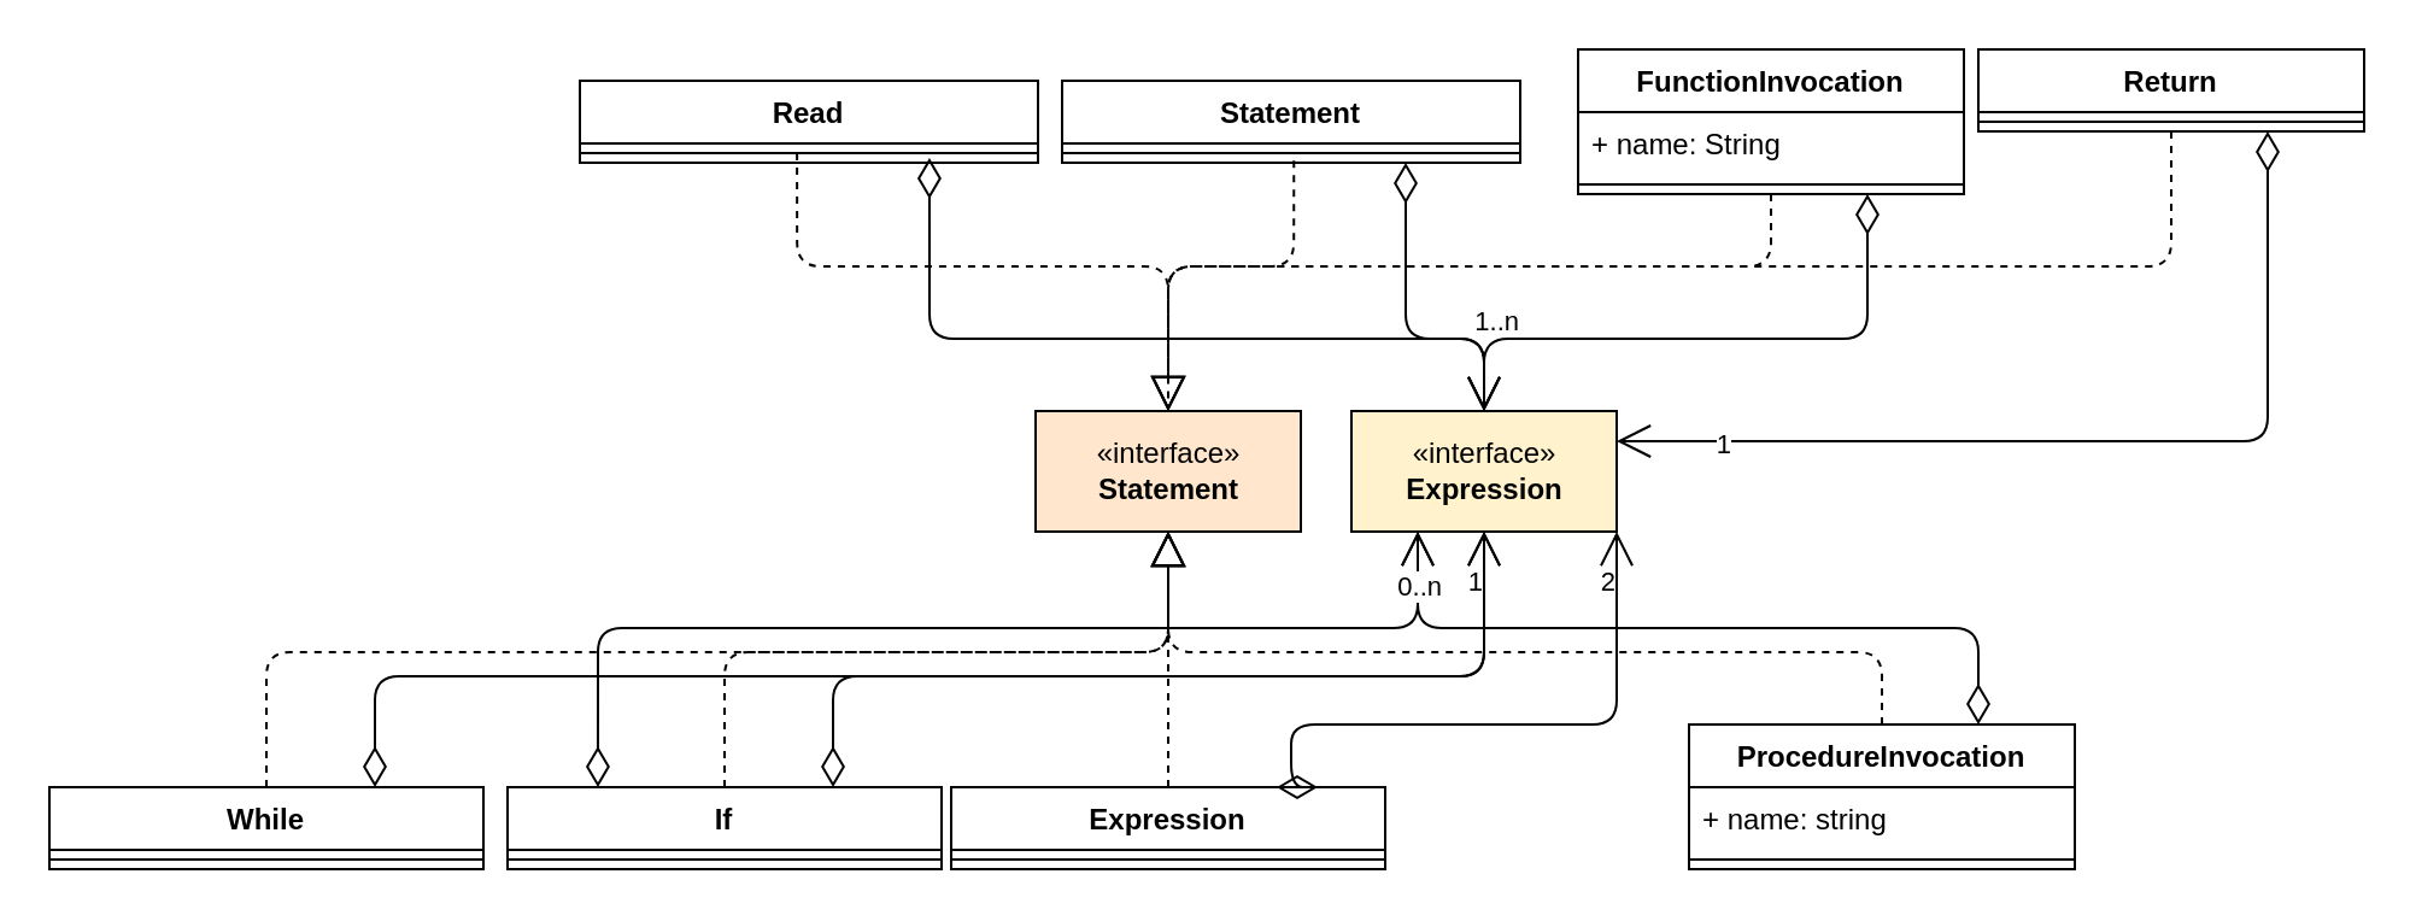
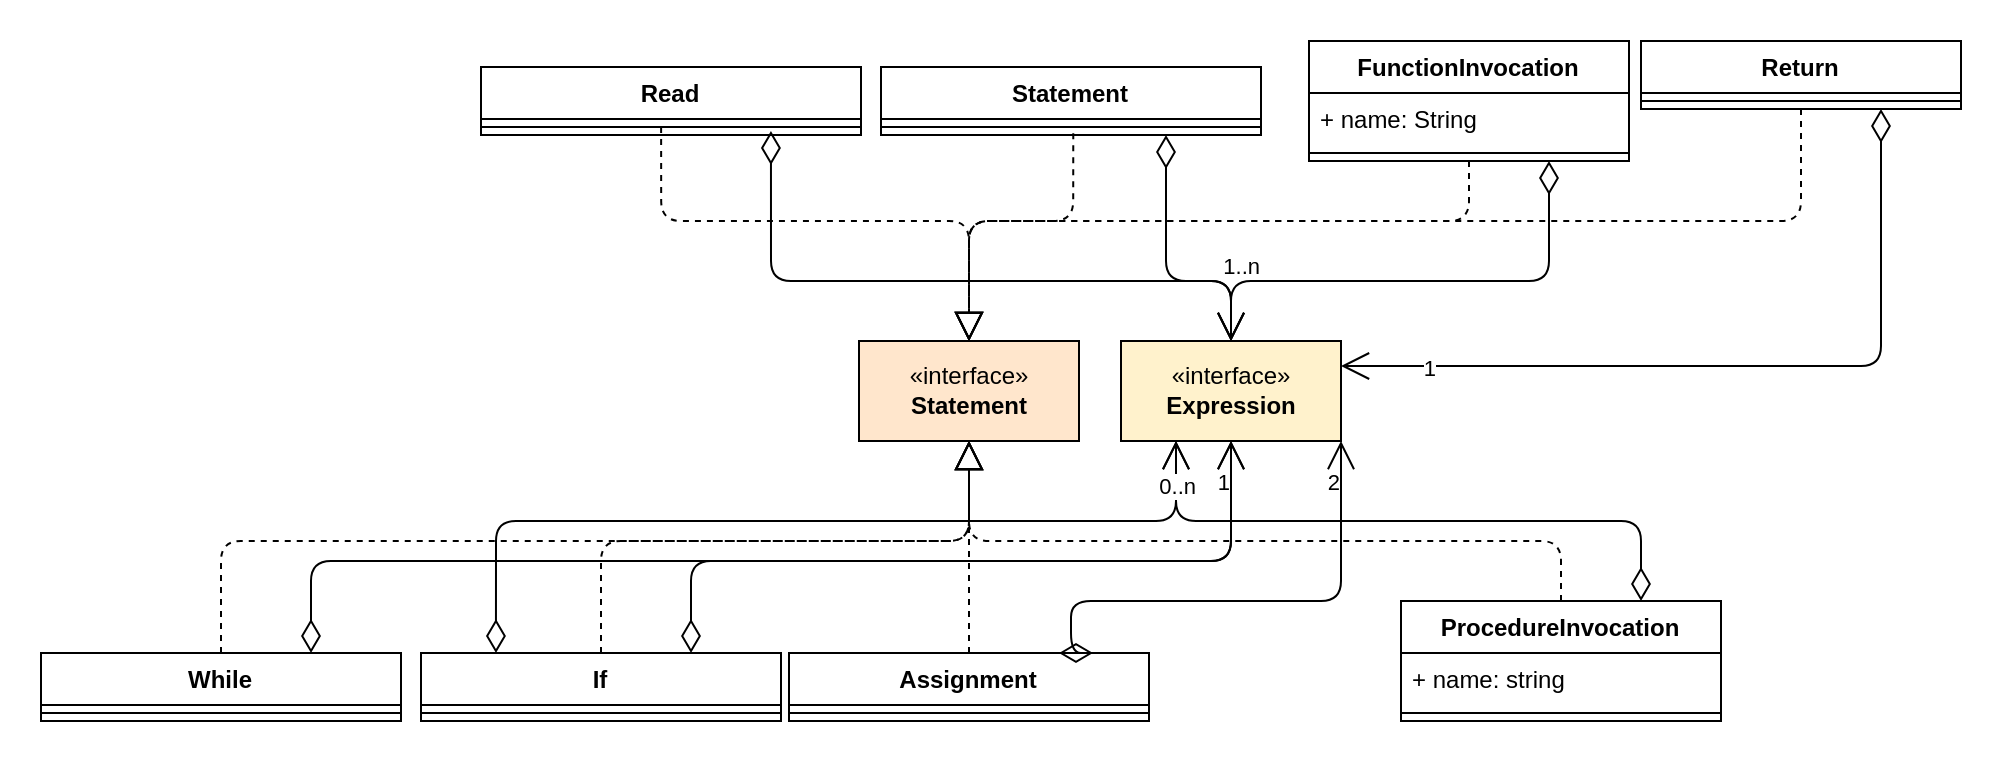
  <mxCell id="0" />
  <mxCell id="1" parent="0" />
- <mxCell id="2" value="Expression&#10;" style="swimlane;fontStyle=1;align=center;verticalAlign=top;childLayout=stackLayout;horizontal=1;startSize=26;horizontalStack=0;resizeParent=1;resizeParentMax=0;resizeLast=0;collapsible=1;marginBottom=0;" parent="1" vertex="1"><mxGeometry x="394" y="326" width="180" height="34" as="geometry" /></mxCell>
+ <mxCell id="2" value="Assignment&#10;" style="swimlane;fontStyle=1;align=center;verticalAlign=top;childLayout=stackLayout;horizontal=1;startSize=26;horizontalStack=0;resizeParent=1;resizeParentMax=0;resizeLast=0;collapsible=1;marginBottom=0;" parent="1" vertex="1"><mxGeometry x="394" y="326" width="180" height="34" as="geometry" /></mxCell>
  <mxCell id="3" value="" style="line;strokeWidth=1;fillColor=none;align=left;verticalAlign=middle;spacingTop=-1;spacingLeft=3;spacingRight=3;rotatable=0;labelPosition=right;points=[];portConstraint=eastwest;" parent="2" vertex="1"><mxGeometry y="26" width="180" height="8" as="geometry" /></mxCell>
  <mxCell id="4" value="«interface»&lt;br&gt;&lt;div&gt;&lt;b&gt;Expression&lt;/b&gt;&lt;/div&gt;" style="html=1;fillColor=#fff2cc;" parent="1" vertex="1"><mxGeometry x="560" y="170" width="110" height="50" as="geometry" /></mxCell>
  <mxCell id="5" value="«interface»&lt;br&gt;&lt;b&gt;Statement&lt;/b&gt;" style="html=1;fillColor=#ffe6cc;" parent="1" vertex="1"><mxGeometry x="429" y="170" width="110" height="50" as="geometry" /></mxCell>
  <mxCell id="6" value="" style="endArrow=block;dashed=1;endFill=0;endSize=12;html=1;rounded=1;entryX=0.5;entryY=1;entryDx=0;entryDy=0;exitX=0.5;exitY=0;exitDx=0;exitDy=0;" parent="1" source="2" target="5" edge="1"><mxGeometry width="160" relative="1" as="geometry"><mxPoint x="400" y="340" as="sourcePoint" /><mxPoint x="560" y="340" as="targetPoint" /></mxGeometry></mxCell>
  <mxCell id="7" value="If&#10;" style="swimlane;fontStyle=1;align=center;verticalAlign=top;childLayout=stackLayout;horizontal=1;startSize=26;horizontalStack=0;resizeParent=1;resizeParentMax=0;resizeLast=0;collapsible=1;marginBottom=0;" parent="1" vertex="1"><mxGeometry x="210" y="326" width="180" height="34" as="geometry" /></mxCell>
  <mxCell id="8" value="" style="line;strokeWidth=1;fillColor=none;align=left;verticalAlign=middle;spacingTop=-1;spacingLeft=3;spacingRight=3;rotatable=0;labelPosition=right;points=[];portConstraint=eastwest;" parent="7" vertex="1"><mxGeometry y="26" width="180" height="8" as="geometry" /></mxCell>
  <mxCell id="9" value="" style="endArrow=block;dashed=1;endFill=0;endSize=12;html=1;rounded=1;entryX=0.5;entryY=1;entryDx=0;entryDy=0;exitX=0.5;exitY=0;exitDx=0;exitDy=0;" parent="1" source="7" target="5" edge="1"><mxGeometry width="160" relative="1" as="geometry"><mxPoint x="494.06" y="310" as="sourcePoint" /><mxPoint x="494" y="230" as="targetPoint" /><Array as="points"><mxPoint x="300" y="270" /><mxPoint x="484" y="270" /></Array></mxGeometry></mxCell>
  <mxCell id="10" value="" style="endArrow=block;dashed=1;endFill=0;endSize=12;html=1;rounded=1;entryX=0.5;entryY=1;entryDx=0;entryDy=0;exitX=0.5;exitY=0;exitDx=0;exitDy=0;" parent="1" target="5" edge="1" source="16"><mxGeometry x="0.047" y="62" width="160" relative="1" as="geometry"><mxPoint x="110" y="300" as="sourcePoint" /><mxPoint x="494" y="230" as="targetPoint" /><Array as="points"><mxPoint x="110" y="270" /><mxPoint x="484" y="270" /></Array><mxPoint y="1" as="offset" /></mxGeometry></mxCell>
  <mxCell id="11" value="" style="endArrow=open;html=1;endSize=12;startArrow=diamondThin;startSize=14;startFill=0;edgeStyle=orthogonalEdgeStyle;rounded=1;exitX=0.75;exitY=0;exitDx=0;exitDy=0;entryX=1;entryY=1;entryDx=0;entryDy=0;" parent="1" source="2" target="4" edge="1"><mxGeometry relative="1" as="geometry"><mxPoint x="580" y="353" as="sourcePoint" /><mxPoint x="620" y="270" as="targetPoint" /><Array as="points"><mxPoint x="535" y="300" /><mxPoint x="670" y="300" /></Array></mxGeometry></mxCell>
  <mxCell id="12" value="2" style="edgeLabel;resizable=0;html=1;align=right;verticalAlign=top;" parent="11" connectable="0" vertex="1"><mxGeometry x="1" relative="1" as="geometry"><mxPoint y="8" as="offset" /></mxGeometry></mxCell>
  <mxCell id="13" value="" style="endArrow=open;html=1;endSize=12;startArrow=diamondThin;startSize=14;startFill=0;edgeStyle=orthogonalEdgeStyle;rounded=1;exitX=0.75;exitY=0;exitDx=0;exitDy=0;entryX=0.5;entryY=1;entryDx=0;entryDy=0;" parent="1" source="7" target="4" edge="1"><mxGeometry relative="1" as="geometry"><mxPoint x="590" y="363" as="sourcePoint" /><mxPoint x="740" y="240" as="targetPoint" /><Array as="points"><mxPoint x="345" y="280" /><mxPoint x="615" y="280" /></Array></mxGeometry></mxCell>
  <mxCell id="14" value="" style="endArrow=open;html=1;endSize=12;startArrow=diamondThin;startSize=14;startFill=0;edgeStyle=orthogonalEdgeStyle;rounded=1;exitX=0.75;exitY=0;exitDx=0;exitDy=0;entryX=0.5;entryY=1;entryDx=0;entryDy=0;" parent="1" target="4" edge="1" source="16"><mxGeometry relative="1" as="geometry"><mxPoint x="155" y="300" as="sourcePoint" /><mxPoint x="658.95" y="242" as="targetPoint" /><Array as="points"><mxPoint x="155" y="280" /><mxPoint x="615" y="280" /></Array></mxGeometry></mxCell>
  <mxCell id="15" value="1" style="edgeLabel;resizable=0;html=1;align=right;verticalAlign=top;" parent="14" connectable="0" vertex="1"><mxGeometry x="1" relative="1" as="geometry"><mxPoint y="8" as="offset" /></mxGeometry></mxCell>
  <mxCell id="16" value="While" style="swimlane;fontStyle=1;align=center;verticalAlign=top;childLayout=stackLayout;horizontal=1;startSize=26;horizontalStack=0;resizeParent=1;resizeParentMax=0;resizeLast=0;collapsible=1;marginBottom=0;" parent="1" vertex="1"><mxGeometry x="20" y="326" width="180" height="34" as="geometry" /></mxCell>
  <mxCell id="17" value="" style="line;strokeWidth=1;fillColor=none;align=left;verticalAlign=middle;spacingTop=-1;spacingLeft=3;spacingRight=3;rotatable=0;labelPosition=right;points=[];portConstraint=eastwest;" parent="16" vertex="1"><mxGeometry y="26" width="180" height="8" as="geometry" /></mxCell>
  <mxCell id="18" value="Statement" style="swimlane;fontStyle=1;align=center;verticalAlign=top;childLayout=stackLayout;horizontal=1;startSize=26;horizontalStack=0;resizeParent=1;resizeParentMax=0;resizeLast=0;collapsible=1;marginBottom=0;" parent="1" vertex="1"><mxGeometry x="440" y="33" width="190" height="34" as="geometry" /></mxCell>
  <mxCell id="19" value="" style="line;strokeWidth=1;fillColor=none;align=left;verticalAlign=middle;spacingTop=-1;spacingLeft=3;spacingRight=3;rotatable=0;labelPosition=right;points=[];portConstraint=eastwest;" parent="18" vertex="1"><mxGeometry y="26" width="190" height="8" as="geometry" /></mxCell>
  <mxCell id="20" value="Read" style="swimlane;fontStyle=1;align=center;verticalAlign=top;childLayout=stackLayout;horizontal=1;startSize=26;horizontalStack=0;resizeParent=1;resizeParentMax=0;resizeLast=0;collapsible=1;marginBottom=0;" parent="1" vertex="1"><mxGeometry y="33" width="190" height="34" as="geometry" x="240" /></mxCell>
  <mxCell id="21" value="" style="line;strokeWidth=1;fillColor=none;align=left;verticalAlign=middle;spacingTop=-1;spacingLeft=3;spacingRight=3;rotatable=0;labelPosition=right;points=[];portConstraint=eastwest;" parent="20" vertex="1"><mxGeometry y="26" width="190" height="8" as="geometry" /></mxCell>
  <mxCell id="22" value="" style="endArrow=open;html=1;endSize=12;startArrow=diamondThin;startSize=14;startFill=0;edgeStyle=orthogonalEdgeStyle;rounded=1;exitX=0.75;exitY=1;exitDx=0;exitDy=0;" parent="1" source="18" edge="1"><mxGeometry relative="1" as="geometry"><mxPoint x="355" y="310" as="sourcePoint" /><mxPoint x="615" y="170" as="targetPoint" /><Array as="points"><mxPoint x="583" y="140" /><mxPoint x="615" y="140" /></Array></mxGeometry></mxCell>
  <mxCell id="23" value="" style="endArrow=open;html=1;endSize=12;startArrow=diamondThin;startSize=14;startFill=0;edgeStyle=orthogonalEdgeStyle;rounded=1;entryX=0.5;entryY=0;entryDx=0;entryDy=0;exitX=0.763;exitY=0.75;exitDx=0;exitDy=0;exitPerimeter=0;" parent="1" target="4" edge="1" source="21"><mxGeometry relative="1" as="geometry"><mxPoint x="103" y="60" as="sourcePoint" /><mxPoint x="597.5" y="180" as="targetPoint" /><Array as="points"><mxPoint x="385" y="140" /><mxPoint x="615" y="140" /></Array></mxGeometry></mxCell>
  <mxCell id="24" value="1..n" style="edgeLabel;resizable=0;html=1;align=right;verticalAlign=top;" parent="23" connectable="0" vertex="1"><mxGeometry x="1" relative="1" as="geometry"><mxPoint x="15" y="-50" as="offset" /></mxGeometry></mxCell>
  <mxCell id="25" value="FunctionInvocation" style="swimlane;fontStyle=1;align=center;verticalAlign=top;childLayout=stackLayout;horizontal=1;startSize=26;horizontalStack=0;resizeParent=1;resizeParentMax=0;resizeLast=0;collapsible=1;marginBottom=0;" parent="1" vertex="1"><mxGeometry x="654" y="20" width="160" height="60" as="geometry" /></mxCell>
  <mxCell id="26" value="+ name: String&#10;" style="text;strokeColor=none;fillColor=none;align=left;verticalAlign=top;spacingLeft=4;spacingRight=4;overflow=hidden;rotatable=0;points=[[0,0.5],[1,0.5]];portConstraint=eastwest;" parent="25" vertex="1"><mxGeometry y="26" width="160" height="26" as="geometry" /></mxCell>
  <mxCell id="27" value="" style="line;strokeWidth=1;fillColor=none;align=left;verticalAlign=middle;spacingTop=-1;spacingLeft=3;spacingRight=3;rotatable=0;labelPosition=right;points=[];portConstraint=eastwest;" parent="25" vertex="1"><mxGeometry y="52" width="160" height="8" as="geometry" /></mxCell>
  <mxCell id="28" value="" style="endArrow=block;dashed=1;endFill=0;endSize=12;html=1;rounded=1;entryX=0.5;entryY=0;entryDx=0;entryDy=0;exitX=0.5;exitY=1;exitDx=0;exitDy=0;" parent="1" source="25" target="5" edge="1"><mxGeometry width="160" relative="1" as="geometry"><mxPoint x="265" y="104" as="sourcePoint" /><mxPoint x="494" y="180" as="targetPoint" /><Array as="points"><mxPoint x="734" y="110" /><mxPoint x="484" y="110" /></Array></mxGeometry></mxCell>
  <mxCell id="29" value="" style="endArrow=open;html=1;endSize=12;startArrow=diamondThin;startSize=14;startFill=0;edgeStyle=orthogonalEdgeStyle;rounded=1;exitX=0.75;exitY=1;exitDx=0;exitDy=0;entryX=0.5;entryY=0;entryDx=0;entryDy=0;" parent="1" source="25" target="4" edge="1"><mxGeometry relative="1" as="geometry"><mxPoint x="312.5" y="104" as="sourcePoint" /><mxPoint x="597.5" y="180" as="targetPoint" /><Array as="points"><mxPoint x="774" y="140" /><mxPoint x="615" y="140" /></Array></mxGeometry></mxCell>
  <mxCell id="30" value="Return" style="swimlane;fontStyle=1;align=center;verticalAlign=top;childLayout=stackLayout;horizontal=1;startSize=26;horizontalStack=0;resizeParent=1;resizeParentMax=0;resizeLast=0;collapsible=1;marginBottom=0;" parent="1" vertex="1"><mxGeometry x="820" y="20" width="160" height="34" as="geometry" /></mxCell>
  <mxCell id="31" value="" style="line;strokeWidth=1;fillColor=none;align=left;verticalAlign=middle;spacingTop=-1;spacingLeft=3;spacingRight=3;rotatable=0;labelPosition=right;points=[];portConstraint=eastwest;" parent="30" vertex="1"><mxGeometry y="26" width="160" height="8" as="geometry" /></mxCell>
  <mxCell id="32" value="" style="endArrow=open;html=1;endSize=12;startArrow=diamondThin;startSize=14;startFill=0;edgeStyle=orthogonalEdgeStyle;rounded=1;exitX=0.75;exitY=1;exitDx=0;exitDy=0;entryX=1;entryY=0.25;entryDx=0;entryDy=0;" parent="1" source="30" target="4" edge="1"><mxGeometry relative="1" as="geometry"><mxPoint x="784" y="90" as="sourcePoint" /><mxPoint x="652.5" y="180" as="targetPoint" /><Array as="points"><mxPoint x="940" y="183" /></Array></mxGeometry></mxCell>
  <mxCell id="33" value="1" style="edgeLabel;resizable=0;html=1;align=right;verticalAlign=top;" parent="32" connectable="0" vertex="1"><mxGeometry x="1" relative="1" as="geometry"><mxPoint x="48" y="-12" as="offset" /></mxGeometry></mxCell>
- <mxCell id="34" value="" style="endArrow=none;dashed=1;endFill=0;endSize=12;html=1;rounded=1;exitX=0.5;exitY=1;exitDx=0;exitDy=0;entryX=0.5;entryY=0;entryDx=0;entryDy=0;" parent="1" source="30" target="5" edge="1"><mxGeometry width="160" relative="1" as="geometry"><mxPoint x="744" y="90" as="sourcePoint" /><mxPoint x="480" y="170" as="targetPoint" /><Array as="points"><mxPoint x="900" y="110" /><mxPoint x="484" y="110" /></Array></mxGeometry></mxCell>
+ <mxCell id="34" value="" style="endArrow=block;dashed=1;endFill=0;endSize=12;html=1;rounded=1;exitX=0.5;exitY=1;exitDx=0;exitDy=0;entryX=0.5;entryY=0;entryDx=0;entryDy=0;" parent="1" source="30" target="5" edge="1"><mxGeometry width="160" relative="1" as="geometry"><mxPoint x="744" y="90" as="sourcePoint" /><mxPoint x="480" y="170" as="targetPoint" /><Array as="points"><mxPoint x="900" y="110" /><mxPoint x="484" y="110" /></Array></mxGeometry></mxCell>
  <mxCell id="35" value="ProcedureInvocation" style="swimlane;fontStyle=1;align=center;verticalAlign=top;childLayout=stackLayout;horizontal=1;startSize=26;horizontalStack=0;resizeParent=1;resizeParentMax=0;resizeLast=0;collapsible=1;marginBottom=0;" parent="1" vertex="1"><mxGeometry x="700" y="300" width="160" height="60" as="geometry" /></mxCell>
  <mxCell id="36" value="+ name: string" style="text;strokeColor=none;fillColor=none;align=left;verticalAlign=top;spacingLeft=4;spacingRight=4;overflow=hidden;rotatable=0;points=[[0,0.5],[1,0.5]];portConstraint=eastwest;" parent="35" vertex="1"><mxGeometry y="26" width="160" height="26" as="geometry" /></mxCell>
  <mxCell id="37" value="" style="line;strokeWidth=1;fillColor=none;align=left;verticalAlign=middle;spacingTop=-1;spacingLeft=3;spacingRight=3;rotatable=0;labelPosition=right;points=[];portConstraint=eastwest;" parent="35" vertex="1"><mxGeometry y="52" width="160" height="8" as="geometry" /></mxCell>
  <mxCell id="38" value="" style="endArrow=open;html=1;endSize=12;startArrow=diamondThin;startSize=14;startFill=0;edgeStyle=orthogonalEdgeStyle;rounded=1;exitX=0.75;exitY=0;exitDx=0;exitDy=0;entryX=0.25;entryY=1;entryDx=0;entryDy=0;" parent="1" source="35" target="4" edge="1"><mxGeometry relative="1" as="geometry"><mxPoint x="784" y="90" as="sourcePoint" /><mxPoint x="652.5" y="180" as="targetPoint" /><Array as="points"><mxPoint x="820" y="260" /><mxPoint x="588" y="260" /></Array></mxGeometry></mxCell>
  <mxCell id="39" value="" style="endArrow=block;dashed=1;endFill=0;endSize=12;html=1;rounded=1;entryX=0.5;entryY=1;entryDx=0;entryDy=0;exitX=0.5;exitY=0;exitDx=0;exitDy=0;" parent="1" source="35" target="5" edge="1"><mxGeometry x="0.047" y="62" width="160" relative="1" as="geometry"><mxPoint x="120" y="310" as="sourcePoint" /><mxPoint x="494" y="230" as="targetPoint" /><Array as="points"><mxPoint x="780" y="270" /><mxPoint x="484" y="270" /></Array><mxPoint y="1" as="offset" /></mxGeometry></mxCell>
  <mxCell id="40" value="" style="endArrow=open;html=1;endSize=12;startArrow=diamondThin;startSize=14;startFill=0;edgeStyle=orthogonalEdgeStyle;rounded=1;entryX=0.25;entryY=1;entryDx=0;entryDy=0;exitX=0.25;exitY=0;exitDx=0;exitDy=0;" edge="1" parent="1" target="4"><mxGeometry relative="1" as="geometry"><mxPoint x="247.48" y="326" as="sourcePoint" /><mxPoint x="579.98" y="220" as="targetPoint" /><Array as="points"><mxPoint x="248" y="260" /><mxPoint x="588" y="260" /><mxPoint x="588" y="220" /></Array></mxGeometry></mxCell>
  <mxCell id="41" value="0..n" style="edgeLabel;resizable=0;html=1;align=right;verticalAlign=top;" connectable="0" vertex="1" parent="40"><mxGeometry x="1" relative="1" as="geometry"><mxPoint x="10" y="10" as="offset" /></mxGeometry></mxCell>
  <mxCell id="42" value="" style="endArrow=block;dashed=1;endFill=0;endSize=12;html=1;rounded=1;edgeStyle=orthogonalEdgeStyle;entryX=0.5;entryY=0;entryDx=0;entryDy=0;exitX=0.474;exitY=0.5;exitDx=0;exitDy=0;exitPerimeter=0;" edge="1" parent="1" source="21" target="5"><mxGeometry width="160" relative="1" as="geometry"><mxPoint x="50" y="130" as="sourcePoint" /><mxPoint x="360" y="100" as="targetPoint" /><Array as="points"><mxPoint x="330" y="110" /><mxPoint x="484" y="110" /></Array></mxGeometry></mxCell>
  <mxCell id="43" value="" style="endArrow=block;dashed=1;endFill=0;endSize=12;html=1;rounded=1;edgeStyle=orthogonalEdgeStyle;exitX=0.506;exitY=0.884;exitDx=0;exitDy=0;exitPerimeter=0;" edge="1" parent="1" source="19" target="5"><mxGeometry width="160" relative="1" as="geometry"><mxPoint x="210" y="160" as="sourcePoint" /><mxPoint x="370" y="210" as="targetPoint" /><Array as="points"><mxPoint x="536" y="110" /><mxPoint x="484" y="110" /></Array></mxGeometry></mxCell>
